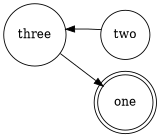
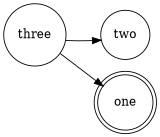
  digraph {
    rankdir=LR
    node [shape=circle]
    one [shape=doublecircle]
    two
    three
-   two -> three
+   three -> two
    three -> one
  }
